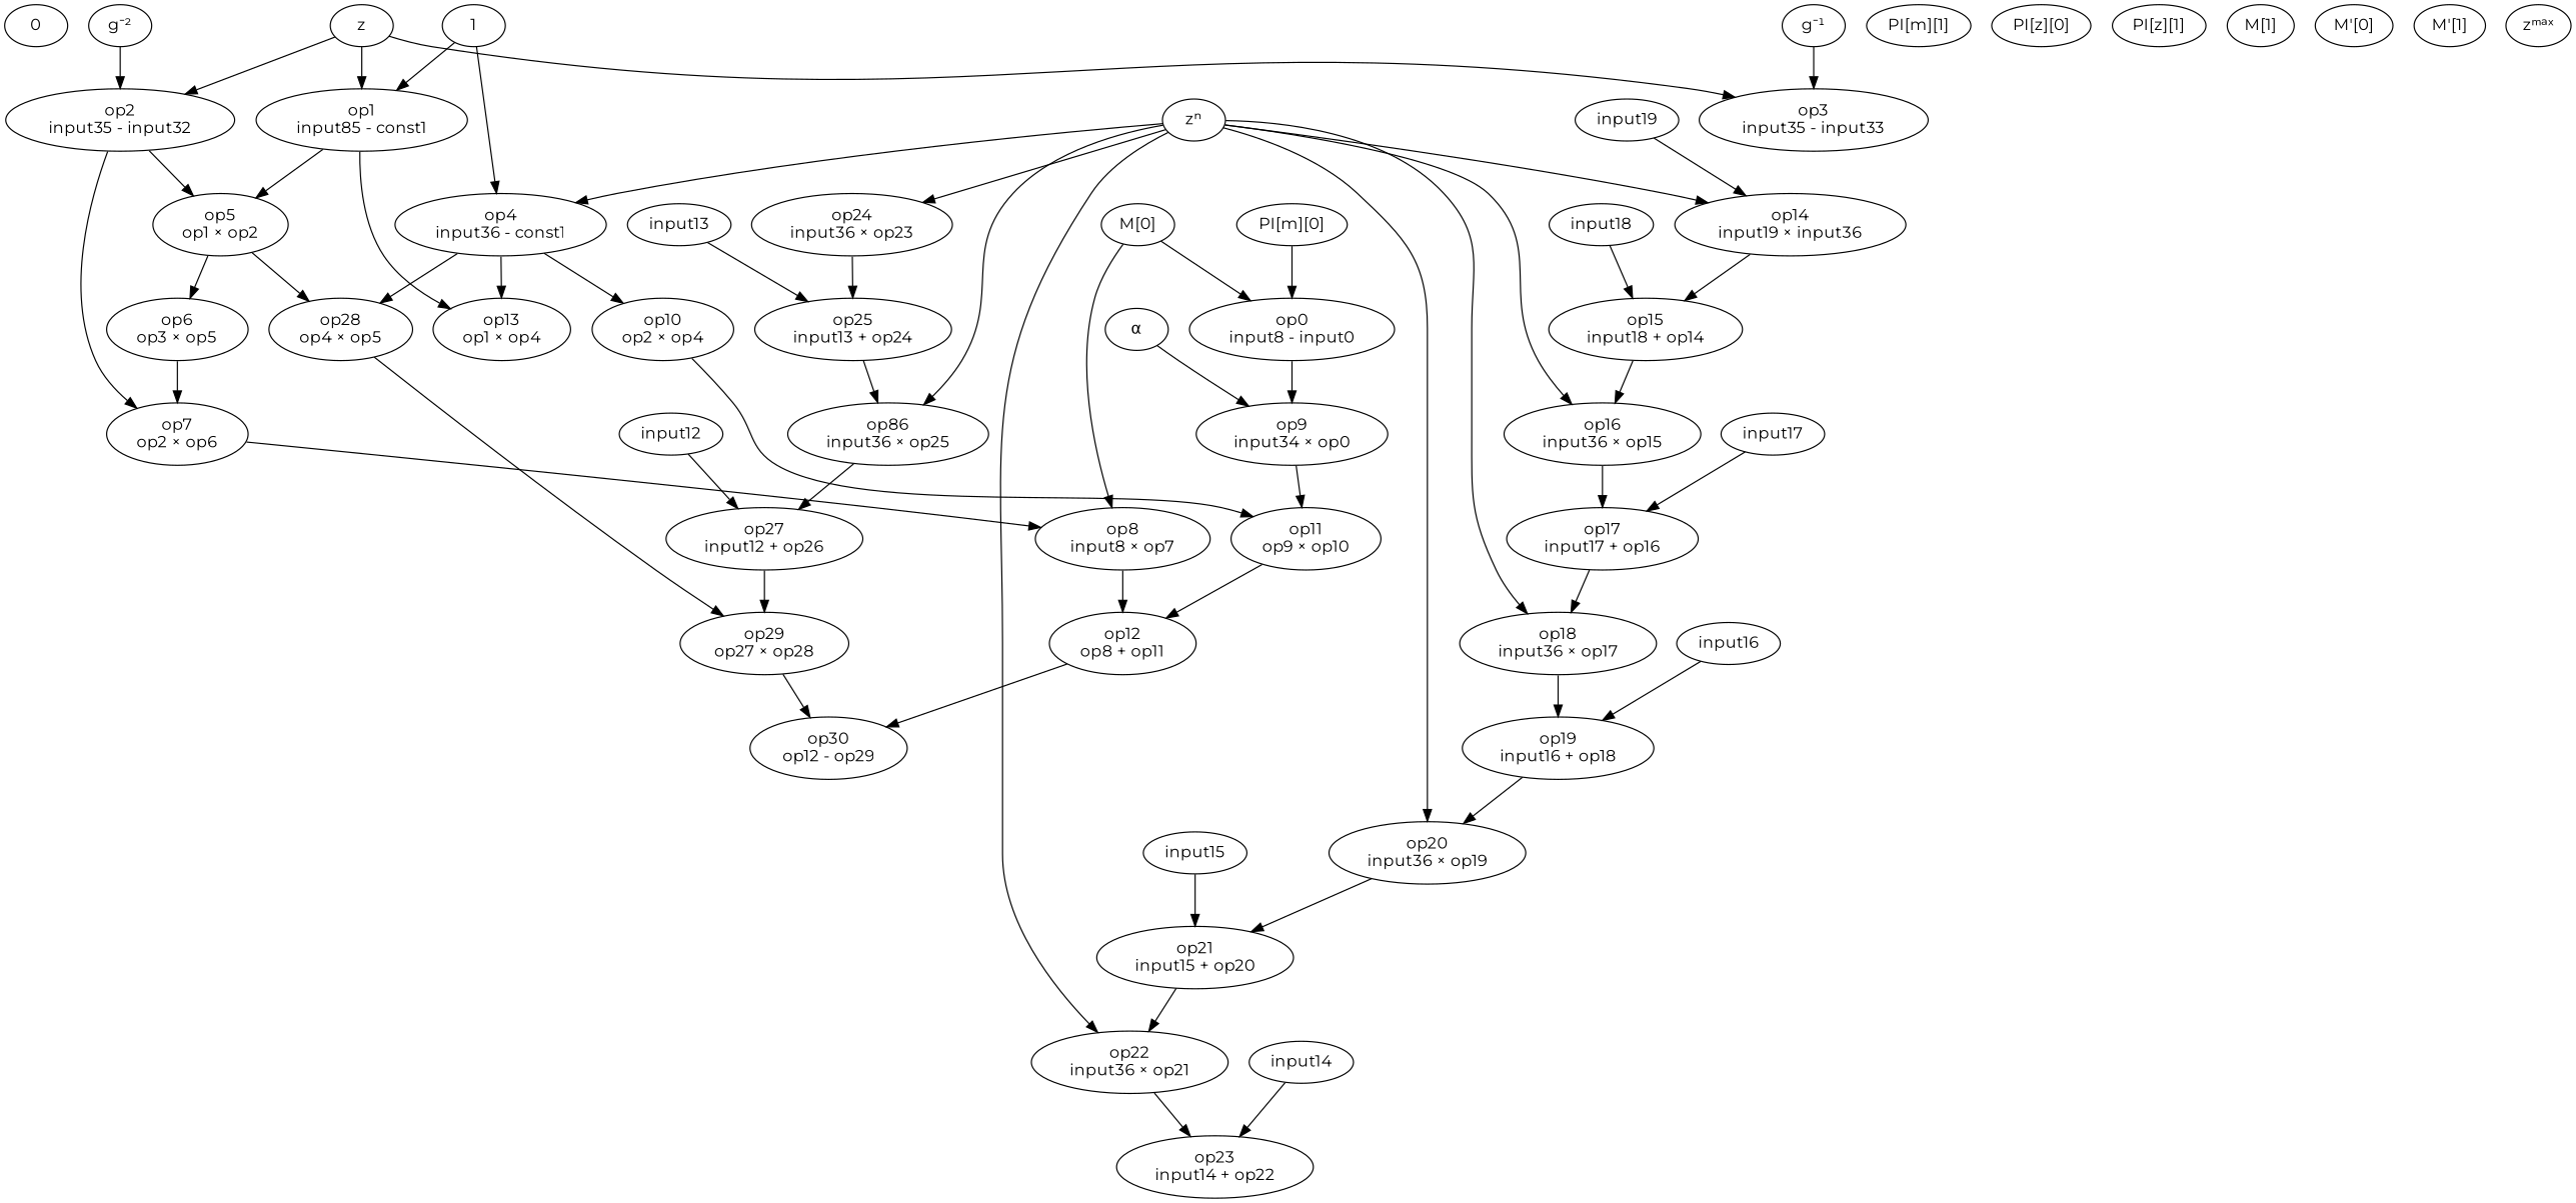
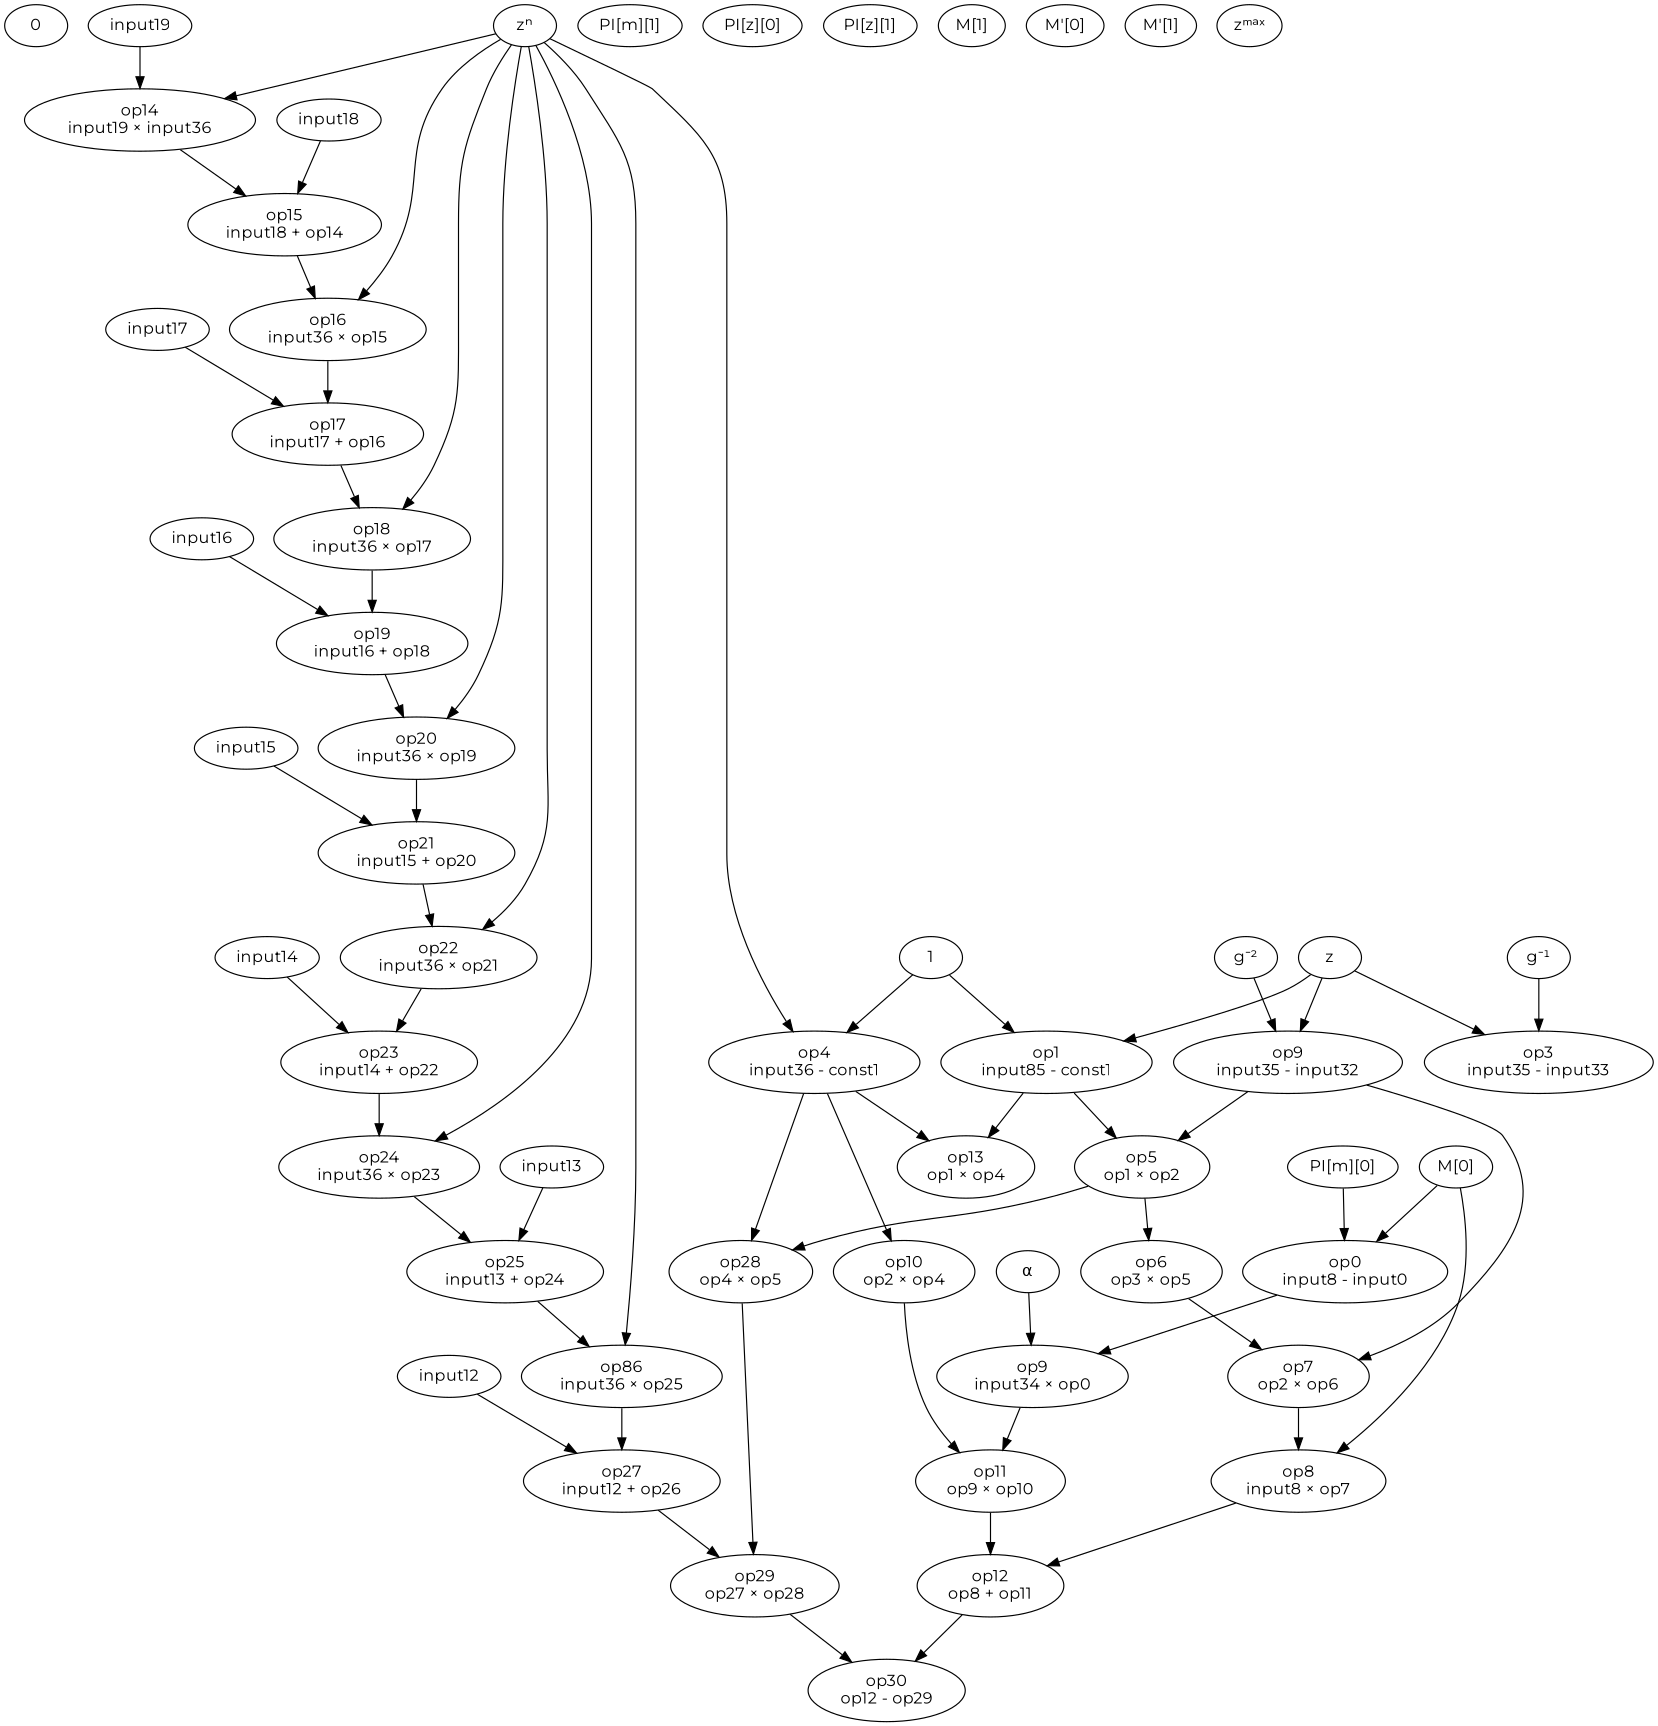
  digraph {
    fontname=Montserrat
    node [fontname=Montserrat]
    edge [fontname=Montserrat]
    n1 [label=0]
    n2 [label=1]
    n3 [label="op1\ninput85 - const1"]
    n4 [label="op4\ninput36 - const1"]
    n5 [label="op5\nop1 × op2"]
    n6 [label="op13\nop1 × op4"]
    n7 [label="op10\nop2 × op4"]
    n8 [label="op28\nop4 × op5"]
    n9 [label="PI[m][0]"]
    n10 [label="op0\ninput8 - input0"]
    n11 [label="op9\ninput34 × op0"]
    n12 [label="PI[m][1]"]
    n13 [label="PI[z][0]"]
    n14 [label="PI[z][1]"]
    n15 [label="M[0]"]
    n16 [label="op8\ninput8 × op7"]
    n17 [label="op12\nop8 + op11"]
    n18 [label="M[1]"]
    n19 [label="M'[0]"]
    n20 [label="M'[1]"]
    n21 [label="g⁻²"]
-   n22 [label="op2\ninput35 - input32"]
+   n22 [label="op9\ninput35 - input32"]
    n23 [label="op7\nop2 × op6"]
    n24 [label="g⁻¹"]
    n25 [label="op3\ninput35 - input33"]
    n26 [label="⍺"]
    n27 [label="op11\nop9 × op10"]
    n28 [label=z]
    n29 [label="zⁿ"]
    n30 [label="op14\ninput19 × input36"]
    n31 [label="op16\ninput36 × op15"]
    n32 [label="op18\ninput36 × op17"]
    n33 [label="op20\ninput36 × op19"]
    n34 [label="op22\ninput36 × op21"]
    n35 [label="op24\ninput36 × op23"]
    n36 [label="op86\ninput36 × op25"]
    n37 [label="op15\ninput18 + op14"]
    n38 [label="op17\ninput17 + op16"]
    n39 [label="op19\ninput16 + op18"]
    n40 [label="op21\ninput15 + op20"]
    n41 [label="op23\ninput14 + op22"]
    n42 [label="op25\ninput13 + op24"]
    n43 [label="op27\ninput12 + op26"]
    n44 [label="zᵐᵃˣ"]
    n45 [label="op6\nop3 × op5"]
    n46 [label="op29\nop27 × op28"]
    n47 [label="op30\nop12 - op29"]
    input19
    input18
    input17
    input16
    input15
    input14
    input13
    input12
    n2 -> n3
    n2 -> n4
    n3 -> n5
    n3 -> n6
    n4 -> n6
    n4 -> n7
    n4 -> n8
    n5 -> n8
    n5 -> n45
    n7 -> n27
    n8 -> n46
    n9 -> n10
    n10 -> n11
    n11 -> n27
    n15 -> n10
    n15 -> n16
    n16 -> n17
    n17 -> n47
    n21 -> n22
    n22 -> n5
    n22 -> n23
    n23 -> n16
    n24 -> n25
    n26 -> n11
    n27 -> n17
    n28 -> n3
    n28 -> n22
    n28 -> n25
    n29 -> n4
    n29 -> n30
    n29 -> n31
    n29 -> n32
    n29 -> n33
    n29 -> n34
    n29 -> n35
    n29 -> n36
    n30 -> n37
    n31 -> n38
    n32 -> n39
    n33 -> n40
    n34 -> n41
    n35 -> n42
    n36 -> n43
    n37 -> n31
    n38 -> n32
    n39 -> n33
    n40 -> n34
+   n41 -> n35
    n42 -> n36
    n43 -> n46
    n45 -> n23
    n46 -> n47
    input19 -> n30
    input18 -> n37
    input17 -> n38
    input16 -> n39
    input15 -> n40
    input14 -> n41
    input13 -> n42
    input12 -> n43
  }
